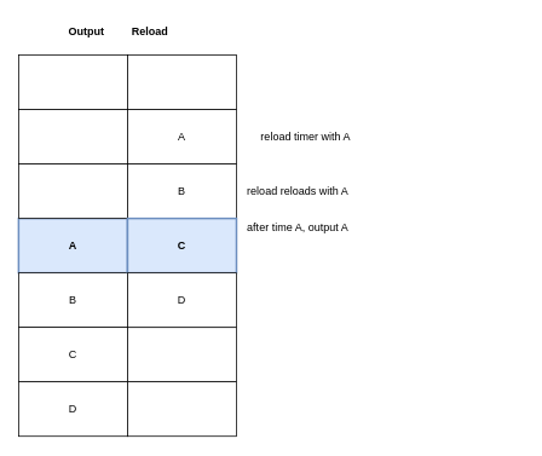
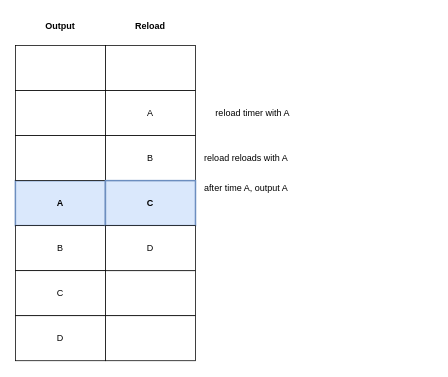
  <mxCell id="0" />
  <mxCell id="1" parent="0" />
  <mxCell id="2" value="" style="rounded=0;whiteSpace=wrap;html=1;" vertex="1" parent="1"><mxGeometry x="20" y="60" width="120" height="60" as="geometry" /></mxCell>
  <mxCell id="3" value="" style="rounded=0;whiteSpace=wrap;html=1;" vertex="1" parent="1"><mxGeometry x="140" y="60" width="120" height="60" as="geometry" /></mxCell>
  <mxCell id="4" value="" style="rounded=0;whiteSpace=wrap;html=1;" vertex="1" parent="1"><mxGeometry x="20" y="120" width="120" height="60" as="geometry" /></mxCell>
  <mxCell id="5" value="A" style="rounded=0;whiteSpace=wrap;html=1;fontStyle=1;fillColor=#dae8fc;strokeColor=#6c8ebf;strokeWidth=2;" vertex="1" parent="1"><mxGeometry x="20" y="240" width="120" height="60" as="geometry" /></mxCell>
  <mxCell id="6" value="B" style="rounded=0;whiteSpace=wrap;html=1;" vertex="1" parent="1"><mxGeometry x="20" y="300" width="120" height="60" as="geometry" /></mxCell>
  <mxCell id="7" value="C" style="rounded=0;whiteSpace=wrap;html=1;" vertex="1" parent="1"><mxGeometry x="20" y="360" width="120" height="60" as="geometry" /></mxCell>
  <mxCell id="8" value="D" style="rounded=0;whiteSpace=wrap;html=1;" vertex="1" parent="1"><mxGeometry x="20" y="420" width="120" height="60" as="geometry" /></mxCell>
  <mxCell id="9" value="" style="rounded=0;whiteSpace=wrap;html=1;" vertex="1" parent="1"><mxGeometry x="140" y="360" width="120" height="60" as="geometry" /></mxCell>
  <mxCell id="10" value="" style="rounded=0;whiteSpace=wrap;html=1;" vertex="1" parent="1"><mxGeometry x="20" y="180" width="120" height="60" as="geometry" /></mxCell>
  <mxCell id="11" value="" style="rounded=0;whiteSpace=wrap;html=1;" vertex="1" parent="1"><mxGeometry x="140" y="420" width="120" height="60" as="geometry" /></mxCell>
- <mxCell id="12" value="Output" style="text;html=1;strokeColor=none;fillColor=none;align=center;verticalAlign=middle;whiteSpace=wrap;rounded=0;fontStyle=1" vertex="1" parent="1"><mxGeometry x="65" y="20" width="60" height="30" as="geometry" /></mxCell>
- <mxCell id="13" value="Reload" style="text;html=1;strokeColor=none;fillColor=none;align=center;verticalAlign=middle;whiteSpace=wrap;rounded=0;fontStyle=1" vertex="1" parent="1"><mxGeometry x="135" y="20" width="60" height="30" as="geometry" /></mxCell>
+ <mxCell id="12" value="Output" style="text;html=1;strokeColor=none;fillColor=none;align=center;verticalAlign=middle;whiteSpace=wrap;rounded=0;fontStyle=1" vertex="1" parent="1"><mxGeometry x="50" y="20" width="60" height="30" as="geometry" /></mxCell>
+ <mxCell id="13" value="Reload" style="text;html=1;strokeColor=none;fillColor=none;align=center;verticalAlign=middle;whiteSpace=wrap;rounded=0;fontStyle=1" vertex="1" parent="1"><mxGeometry x="170" y="20" width="60" height="30" as="geometry" /></mxCell>
  <mxCell id="14" value="A" style="rounded=0;whiteSpace=wrap;html=1;" vertex="1" parent="1"><mxGeometry x="140" y="120" width="120" height="60" as="geometry" /></mxCell>
  <mxCell id="15" value="B" style="rounded=0;whiteSpace=wrap;html=1;" vertex="1" parent="1"><mxGeometry x="140" y="180" width="120" height="60" as="geometry" /></mxCell>
  <mxCell id="16" value="C" style="rounded=0;whiteSpace=wrap;html=1;fontStyle=1;fillColor=#dae8fc;strokeColor=#6c8ebf;strokeWidth=2;" vertex="1" parent="1"><mxGeometry x="140" y="240" width="120" height="60" as="geometry" /></mxCell>
  <mxCell id="17" value="D" style="rounded=0;whiteSpace=wrap;html=1;" vertex="1" parent="1"><mxGeometry x="140" y="300" width="120" height="60" as="geometry" /></mxCell>
  <mxCell id="18" value="after time A, output A" style="text;html=1;strokeColor=none;fillColor=none;align=left;verticalAlign=middle;whiteSpace=wrap;rounded=0;" vertex="1" parent="1"><mxGeometry x="270" y="235" width="290" height="30" as="geometry" /></mxCell>
  <mxCell id="19" value="reload reloads with A" style="text;html=1;strokeColor=none;fillColor=none;align=left;verticalAlign=middle;whiteSpace=wrap;rounded=0;" vertex="1" parent="1"><mxGeometry x="270" y="195" width="290" height="30" as="geometry" /></mxCell>
  <mxCell id="20" value="reload timer with A" style="text;html=1;strokeColor=none;fillColor=none;align=left;verticalAlign=middle;whiteSpace=wrap;rounded=0;" vertex="1" parent="1"><mxGeometry x="285" y="135" width="290" height="30" as="geometry" /></mxCell>
